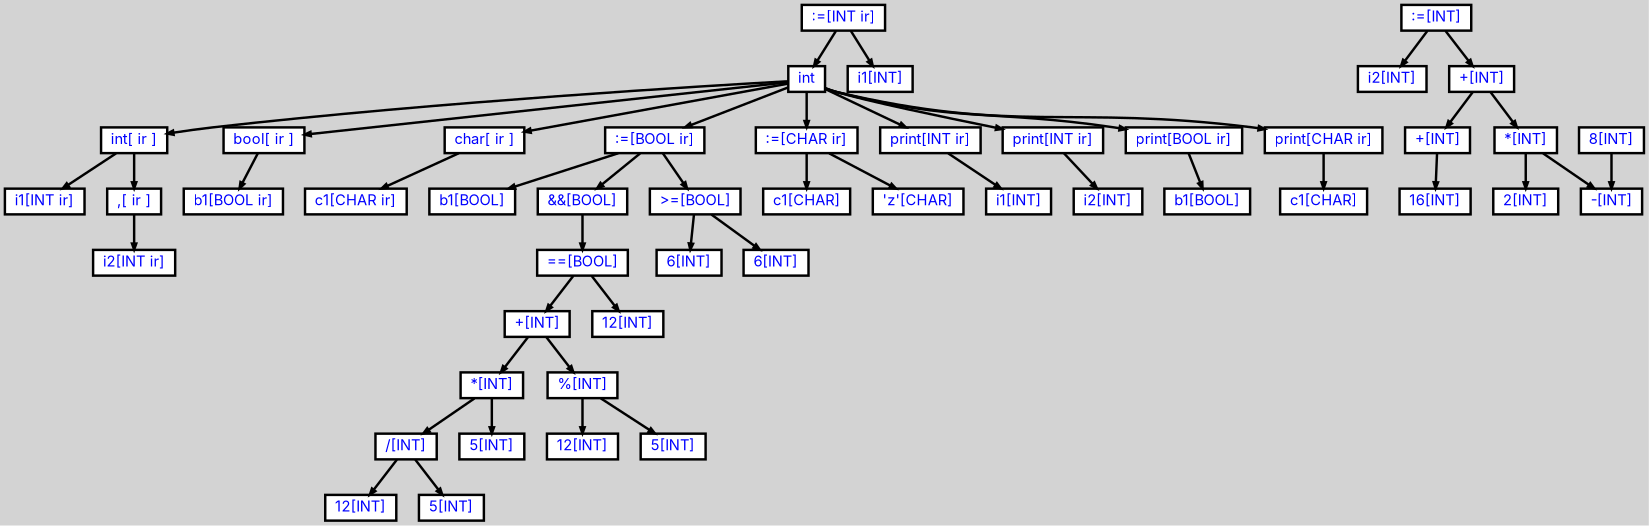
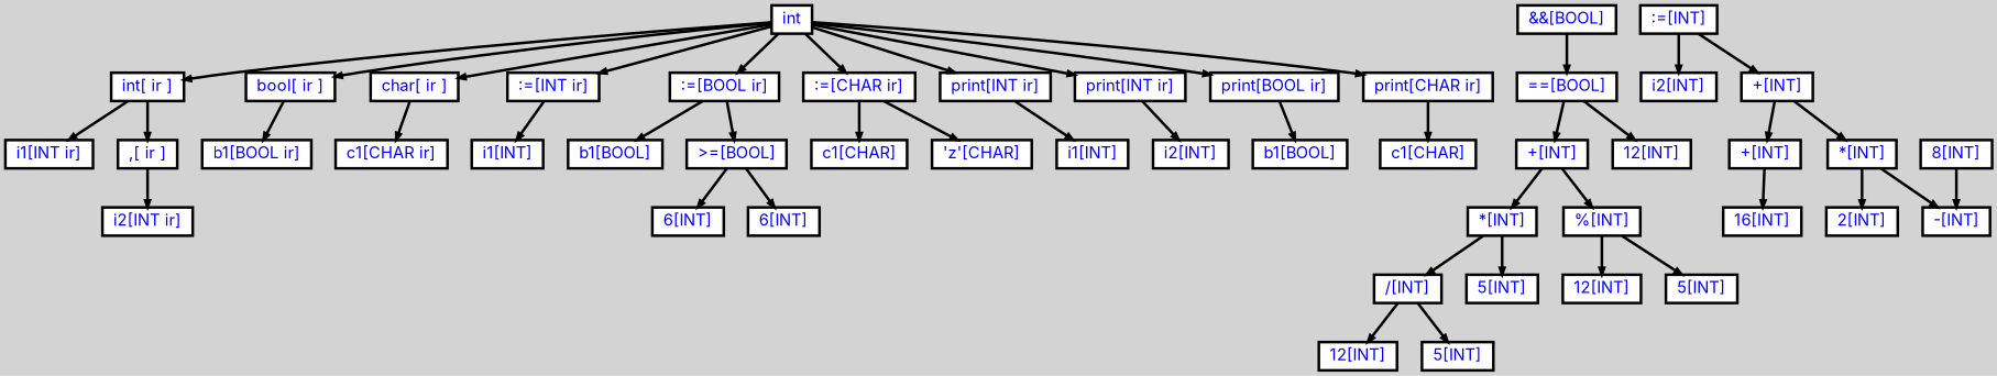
  digraph {
    bgcolor=lightgrey
    fontname=Inter
    ordering=out
    ranksep=.4
    node [color=black fillcolor=white fixedsize=false fontcolor=blue fontname=Inter fontsize=12 shape=box style="filled, solid, bold"]
    edge [arrowsize=.5 color=black fontname=Inter style=bold]
    n1 [height=.25 label=int width=.25]
    n2 [height=.25 label="int[ ir ]" width=.25]
    n3 [height=.25 label="bool[ ir ]" width=.25]
    n4 [height=.25 label="char[ ir ]" width=.25]
    n5 [height=.25 label=":=[INT ir]" width=.25]
    n6 [height=.25 label=":=[BOOL ir]" width=.25]
    n7 [height=.25 label=":=[CHAR ir]" width=.25]
    n8 [height=.25 label="print[INT ir]" width=.25]
    n9 [height=.25 label="print[INT ir]" width=.25]
    n10 [height=.25 label="print[BOOL ir]" width=.25]
    n11 [height=.25 label="print[CHAR ir]" width=.25]
    n12 [height=.25 label="i1[INT ir]" width=.25]
    n13 [height=.25 label=",[ ir ]" width=.25]
    n14 [height=.25 label="b1[BOOL ir]" width=.25]
    n15 [height=.25 label="c1[CHAR ir]" width=.25]
    n16 [height=.25 label="i1[INT]" width=.25]
    n17 [height=.25 label="b1[BOOL]" width=.25]
    n18 [height=.25 label="&&[BOOL]" width=.25]
    n19 [height=.25 label=">=[BOOL]" width=.25]
    n20 [height=.25 label="c1[CHAR]" width=.25]
    n21 [height=.25 label="'z'[CHAR]" width=.25]
    n22 [height=.25 label="i1[INT]" width=.25]
    n23 [height=.25 label="i2[INT]" width=.25]
    n24 [height=.25 label="b1[BOOL]" width=.25]
    n25 [height=.25 label="c1[CHAR]" width=.25]
    n26 [height=.25 label="i2[INT ir]" width=.25]
    n27 [height=.25 label=":=[INT]" width=.25]
    n28 [height=.25 label="i2[INT]" width=.25]
    n29 [height=.25 label="+[INT]" width=.25]
    n30 [height=.25 label="+[INT]" width=.25]
    n31 [height=.25 label="*[INT]" width=.25]
    n32 [height=.25 label="16[INT]" width=.25]
    n33 [height=.25 label="2[INT]" width=.25]
    n34 [height=.25 label="-[INT]" width=.25]
    n35 [height=.25 label="8[INT]" width=.25]
    n36 [height=.25 label="==[BOOL]" width=.25]
    n37 [height=.25 label="+[INT]" width=.25]
    n38 [height=.25 label="12[INT]" width=.25]
    n39 [height=.25 label="6[INT]" width=.25]
    n40 [height=.25 label="6[INT]" width=.25]
    n41 [height=.25 label="*[INT]" width=.25]
    n42 [height=.25 label="%[INT]" width=.25]
    n43 [height=.25 label="/[INT]" width=.25]
    n44 [height=.25 label="5[INT]" width=.25]
    n45 [height=.25 label="12[INT]" width=.25]
    n46 [height=.25 label="5[INT]" width=.25]
    n47 [height=.25 label="12[INT]" width=.25]
    n48 [height=.25 label="5[INT]" width=.25]
    n1 -> n2
    n1 -> n3
    n1 -> n4
-   n5 -> n1
+   n1 -> n5
    n1 -> n6
    n1 -> n7
    n1 -> n8
    n1 -> n9
    n1 -> n10
    n1 -> n11
    n2 -> n12
    n2 -> n13
    n3 -> n14
    n4 -> n15
    n5 -> n16
    n6 -> n17
-   n6 -> n18
    n6 -> n19
    n7 -> n20
    n7 -> n21
    n8 -> n22
    n9 -> n23
    n10 -> n24
    n11 -> n25
    n13 -> n26
    n18 -> n36
    n19 -> n39
    n19 -> n40
    n27 -> n28
    n27 -> n29
    n29 -> n30
    n29 -> n31
    n30 -> n32
    n31 -> n33
    n31 -> n34
    n35 -> n34
    n36 -> n37
    n36 -> n38
    n37 -> n41
    n37 -> n42
    n41 -> n43
    n41 -> n44
    n42 -> n45
    n42 -> n46
    n43 -> n47
    n43 -> n48
  }
